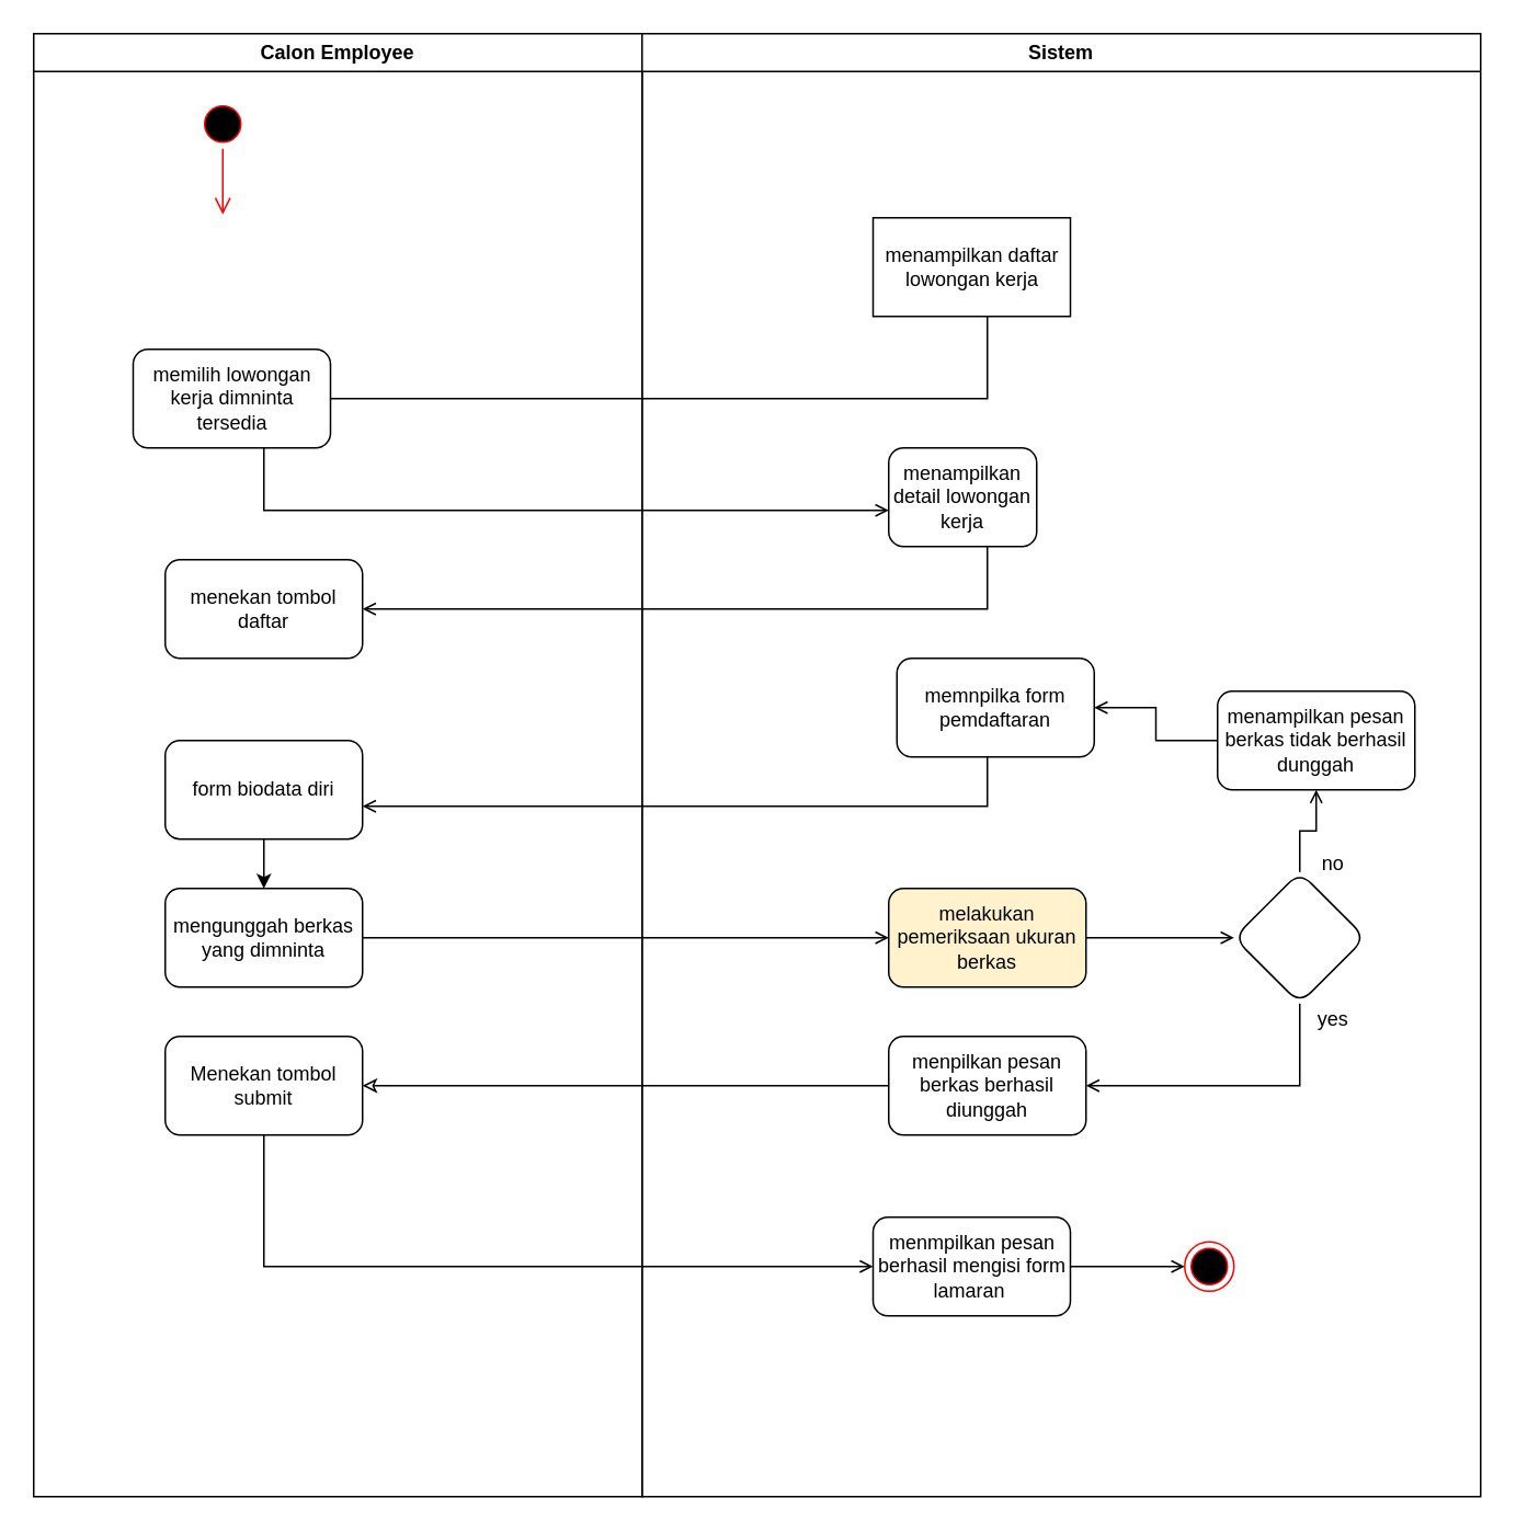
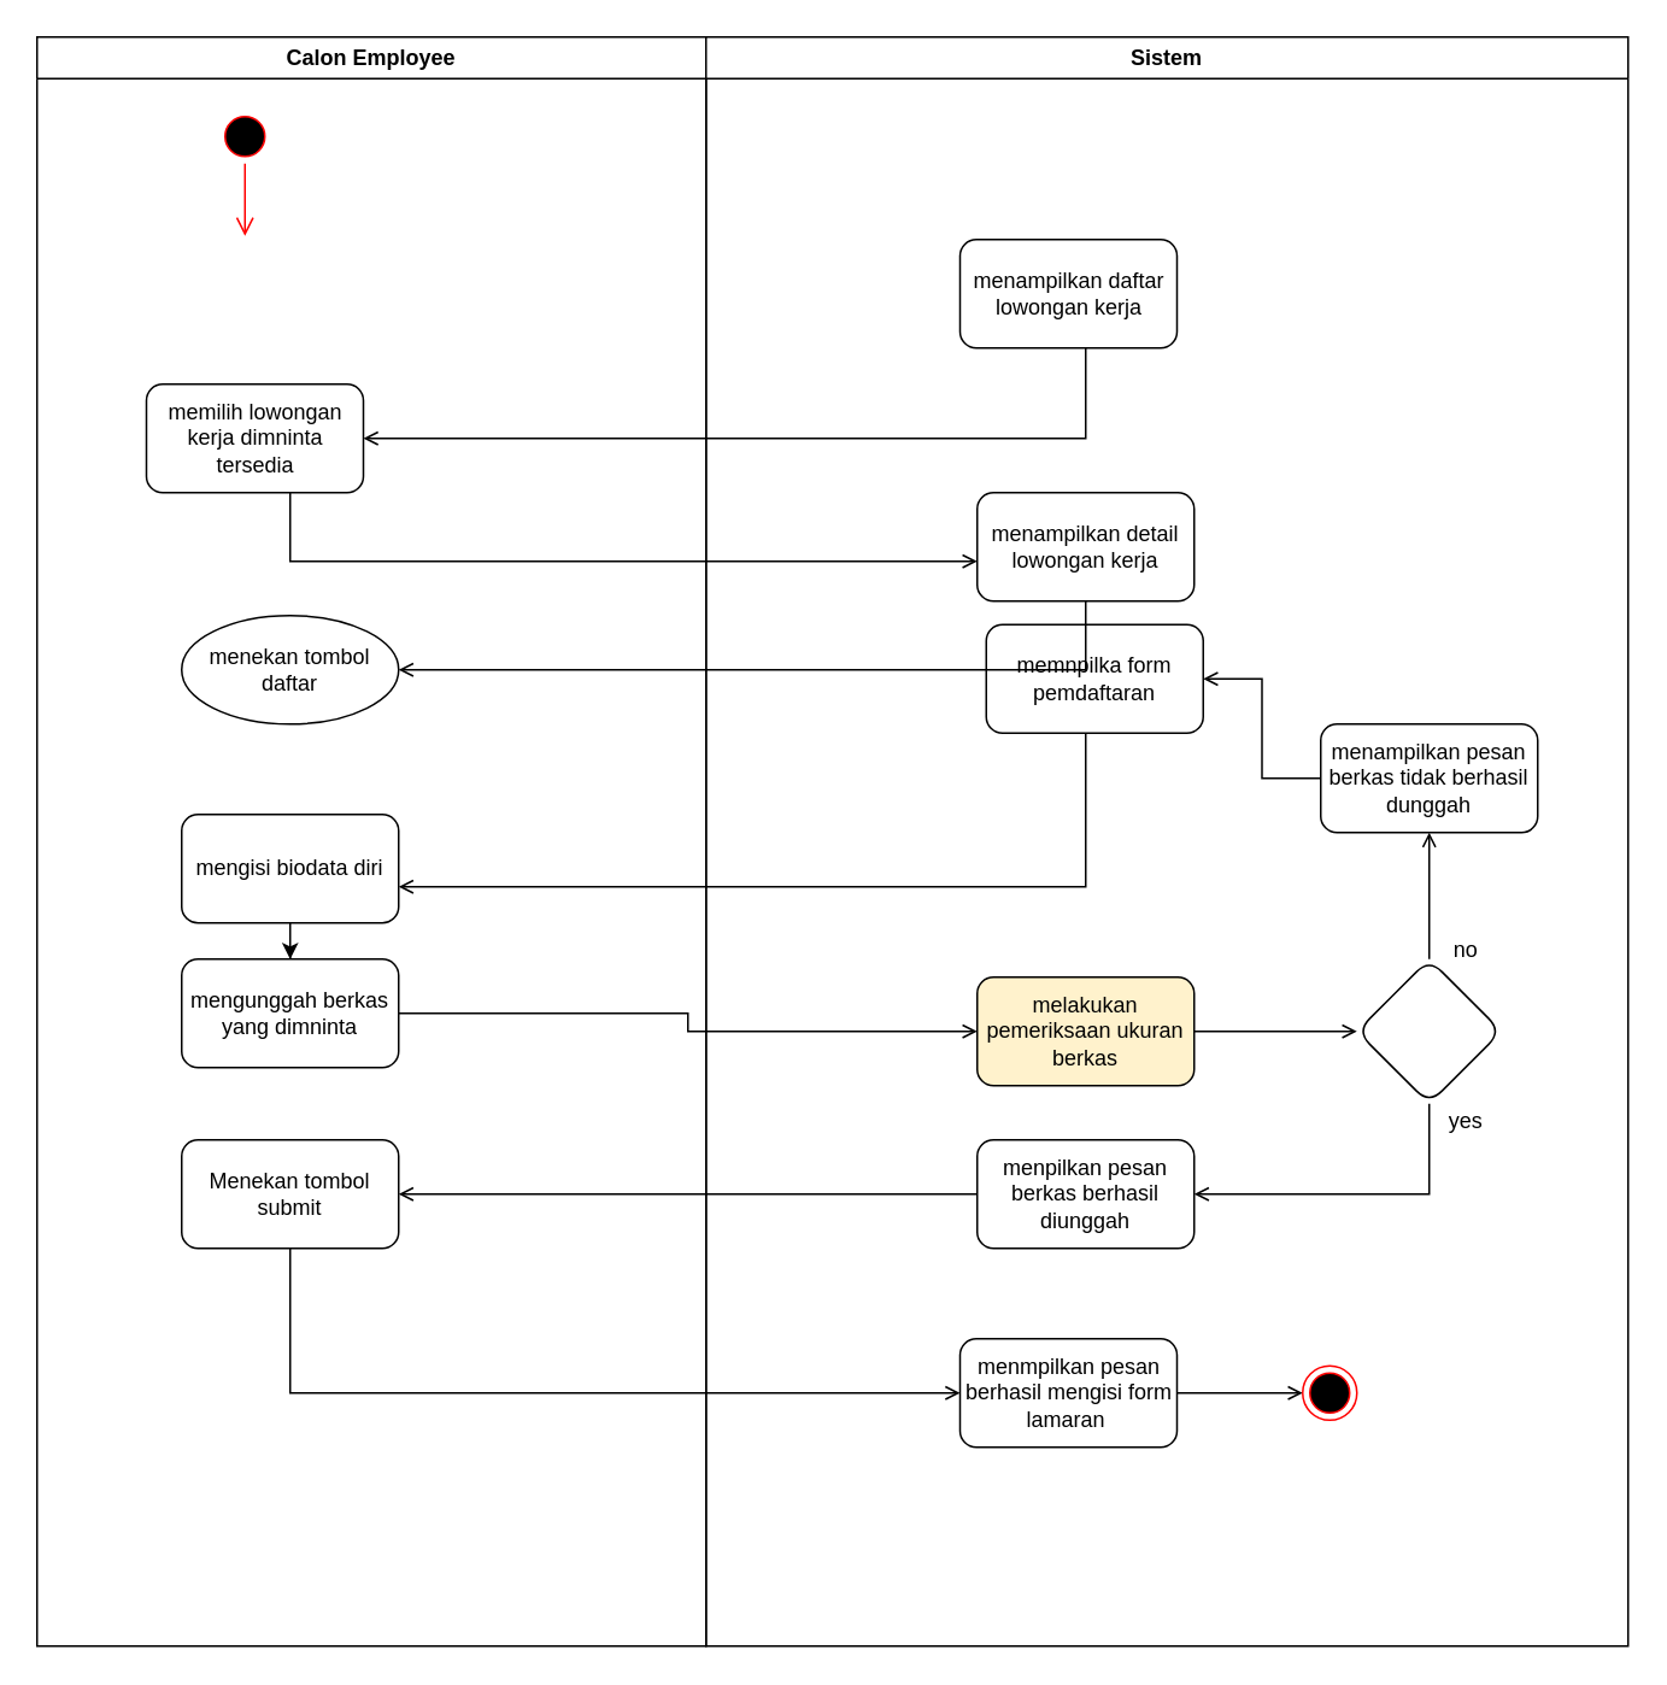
  <mxCell id="0" />
  <mxCell id="1" parent="0" />
  <mxCell id="2" value="Calon Employee" style="swimlane;whiteSpace=wrap;startSize=23;" parent="1" vertex="1"><mxGeometry x="20" y="20" width="370" height="890" as="geometry" /></mxCell>
  <mxCell id="3" value="" style="ellipse;shape=startState;fillColor=#000000;strokeColor=#ff0000;" parent="2" vertex="1"><mxGeometry x="100" y="40" width="30" height="30" as="geometry" /></mxCell>
  <mxCell id="4" value="" style="edgeStyle=elbowEdgeStyle;elbow=horizontal;verticalAlign=bottom;endArrow=open;endSize=8;strokeColor=#FF0000;endFill=1;rounded=0" parent="2" source="3" edge="1"><mxGeometry x="100" y="40" as="geometry"><mxPoint x="115.167" y="110" as="targetPoint" /></mxGeometry></mxCell>
  <mxCell id="5" value="memilih lowongan kerja dimninta tersedia" style="whiteSpace=wrap;html=1;fillColor=rgb(255, 255, 255);strokeColor=rgb(0, 0, 0);fontColor=rgb(0, 0, 0);rounded=1;" parent="2" vertex="1"><mxGeometry x="60.5" y="192" width="120" height="60" as="geometry" /></mxCell>
- <mxCell id="6" value="menekan tombol daftar" style="whiteSpace=wrap;html=1;fillColor=rgb(255, 255, 255);strokeColor=rgb(0, 0, 0);fontColor=rgb(0, 0, 0);rounded=1;" parent="2" vertex="1"><mxGeometry x="80" y="320" width="120" height="60" as="geometry" /></mxCell>
+ <mxCell id="6" value="menekan tombol daftar" style="ellipse;whiteSpace=wrap;html=1;fillColor=rgb(255, 255, 255);strokeColor=rgb(0, 0, 0);fontColor=rgb(0, 0, 0);" parent="2" vertex="1"><mxGeometry x="80" y="320" width="120" height="60" as="geometry" /></mxCell>
  <mxCell id="7" value="" style="edgeStyle=orthogonalEdgeStyle;rounded=0;orthogonalLoop=1;jettySize=auto;html=1;" parent="2" source="8" target="9" edge="1"><mxGeometry relative="1" as="geometry" /></mxCell>
- <mxCell id="8" value="form biodata diri" style="whiteSpace=wrap;html=1;fillColor=rgb(255, 255, 255);strokeColor=rgb(0, 0, 0);fontColor=rgb(0, 0, 0);rounded=1;" parent="2" vertex="1"><mxGeometry x="80" y="430" width="120" height="60" as="geometry" /></mxCell>
- <mxCell id="9" value="mengunggah berkas yang dimninta" style="whiteSpace=wrap;html=1;fillColor=rgb(255, 255, 255);strokeColor=rgb(0, 0, 0);fontColor=rgb(0, 0, 0);rounded=1;" parent="2" vertex="1"><mxGeometry x="80" y="520" width="120" height="60" as="geometry" /></mxCell>
+ <mxCell id="8" value="mengisi biodata diri" style="whiteSpace=wrap;html=1;fillColor=rgb(255, 255, 255);strokeColor=rgb(0, 0, 0);fontColor=rgb(0, 0, 0);rounded=1;" parent="2" vertex="1"><mxGeometry x="80" y="430" width="120" height="60" as="geometry" /></mxCell>
+ <mxCell id="9" value="mengunggah berkas yang dimninta" style="whiteSpace=wrap;html=1;fillColor=rgb(255, 255, 255);strokeColor=rgb(0, 0, 0);fontColor=rgb(0, 0, 0);rounded=1;" parent="2" vertex="1"><mxGeometry x="80" y="510" width="120" height="60" as="geometry" /></mxCell>
  <mxCell id="10" value="Menekan tombol submit" style="whiteSpace=wrap;html=1;fillColor=rgb(255, 255, 255);strokeColor=rgb(0, 0, 0);fontColor=rgb(0, 0, 0);rounded=1;" parent="2" vertex="1"><mxGeometry x="80" y="610" width="120" height="60" as="geometry" /></mxCell>
  <mxCell id="11" value="Sistem" style="swimlane;whiteSpace=wrap" parent="1" vertex="1"><mxGeometry x="390" y="20" width="510" height="890" as="geometry" /></mxCell>
- <mxCell id="12" value="menampilkan daftar lowongan kerja" style="whiteSpace=wrap;html=1;fillColor=rgb(255, 255, 255);strokeColor=rgb(0, 0, 0);fontColor=rgb(0, 0, 0);rounded=0;" parent="11" vertex="1"><mxGeometry x="140.5" y="112" width="120" height="60" as="geometry" /></mxCell>
- <mxCell id="13" value="menampilkan detail lowongan kerja" style="whiteSpace=wrap;html=1;fillColor=rgb(255, 255, 255);strokeColor=rgb(0, 0, 0);fontColor=rgb(0, 0, 0);rounded=1;" parent="11" vertex="1"><mxGeometry x="150" y="252" width="90" height="60" as="geometry" /></mxCell>
- <mxCell id="14" value="memnpilka form pemdaftaran" style="whiteSpace=wrap;html=1;fillColor=rgb(255, 255, 255);strokeColor=rgb(0, 0, 0);fontColor=rgb(0, 0, 0);rounded=1;" parent="11" vertex="1"><mxGeometry x="155" y="380" width="120" height="60" as="geometry" /></mxCell>
+ <mxCell id="12" value="menampilkan daftar lowongan kerja" style="whiteSpace=wrap;html=1;fillColor=rgb(255, 255, 255);strokeColor=rgb(0, 0, 0);fontColor=rgb(0, 0, 0);rounded=1;" parent="11" vertex="1"><mxGeometry x="140.5" y="112" width="120" height="60" as="geometry" /></mxCell>
+ <mxCell id="13" value="menampilkan detail lowongan kerja" style="whiteSpace=wrap;html=1;fillColor=rgb(255, 255, 255);strokeColor=rgb(0, 0, 0);fontColor=rgb(0, 0, 0);rounded=1;" parent="11" vertex="1"><mxGeometry x="150" y="252" width="120" height="60" as="geometry" /></mxCell>
+ <mxCell id="14" value="memnpilka form pemdaftaran" style="whiteSpace=wrap;html=1;fillColor=rgb(255, 255, 255);strokeColor=rgb(0, 0, 0);fontColor=rgb(0, 0, 0);rounded=1;" parent="11" vertex="1"><mxGeometry x="155" y="325" width="120" height="60" as="geometry" /></mxCell>
  <mxCell id="15" value="menpilkan pesan berkas berhasil diunggah" style="whiteSpace=wrap;html=1;fillColor=rgb(255, 255, 255);strokeColor=rgb(0, 0, 0);fontColor=rgb(0, 0, 0);rounded=1;" parent="11" vertex="1"><mxGeometry x="150" y="610" width="120" height="60" as="geometry" /></mxCell>
  <mxCell id="16" value="" style="edgeStyle=orthogonalEdgeStyle;rounded=0;orthogonalLoop=1;jettySize=auto;html=1;endArrow=open;endFill=0;" parent="11" source="17" target="20" edge="1"><mxGeometry relative="1" as="geometry" /></mxCell>
  <mxCell id="17" value="melakukan pemeriksaan ukuran berkas" style="rounded=1;whiteSpace=wrap;html=1;fillColor=#fff2cc;" parent="11" vertex="1"><mxGeometry x="150" y="520" width="120" height="60" as="geometry" /></mxCell>
  <mxCell id="18" style="edgeStyle=orthogonalEdgeStyle;rounded=0;orthogonalLoop=1;jettySize=auto;html=1;entryX=1;entryY=0.5;entryDx=0;entryDy=0;endArrow=open;endFill=0;" parent="11" source="20" target="15" edge="1"><mxGeometry relative="1" as="geometry"><Array as="points"><mxPoint x="400" y="640" /></Array></mxGeometry></mxCell>
  <mxCell id="19" value="" style="edgeStyle=orthogonalEdgeStyle;rounded=0;orthogonalLoop=1;jettySize=auto;html=1;endArrow=open;endFill=0;" parent="11" source="20" target="23" edge="1"><mxGeometry relative="1" as="geometry" /></mxCell>
  <mxCell id="20" value="" style="rhombus;whiteSpace=wrap;html=1;rounded=1;" parent="11" vertex="1"><mxGeometry x="360" y="510" width="80" height="80" as="geometry" /></mxCell>
  <mxCell id="21" value="no" style="text;html=1;align=center;verticalAlign=middle;resizable=0;points=[];autosize=1;strokeColor=none;fillColor=none;" parent="11" vertex="1"><mxGeometry x="400" y="490" width="40" height="30" as="geometry" /></mxCell>
  <mxCell id="22" value="" style="edgeStyle=orthogonalEdgeStyle;rounded=0;orthogonalLoop=1;jettySize=auto;html=1;endArrow=open;endFill=0;" parent="11" source="23" target="14" edge="1"><mxGeometry relative="1" as="geometry" /></mxCell>
- <mxCell id="23" value="menampilkan pesan berkas tidak berhasil dunggah" style="whiteSpace=wrap;html=1;rounded=1;" parent="11" vertex="1"><mxGeometry x="350" y="400" width="120" height="60" as="geometry" /></mxCell>
+ <mxCell id="23" value="menampilkan pesan berkas tidak berhasil dunggah" style="whiteSpace=wrap;html=1;rounded=1;" parent="11" vertex="1"><mxGeometry x="340" y="380" width="120" height="60" as="geometry" /></mxCell>
  <mxCell id="24" value="" style="edgeStyle=orthogonalEdgeStyle;rounded=0;orthogonalLoop=1;jettySize=auto;html=1;endArrow=open;endFill=0;" parent="11" source="25" target="26" edge="1"><mxGeometry relative="1" as="geometry" /></mxCell>
  <mxCell id="25" value="menmpilkan pesan berhasil mengisi form lamaran&amp;nbsp;" style="whiteSpace=wrap;html=1;fillColor=rgb(255, 255, 255);strokeColor=rgb(0, 0, 0);fontColor=rgb(0, 0, 0);rounded=1;" parent="11" vertex="1"><mxGeometry x="140.5" y="720" width="120" height="60" as="geometry" /></mxCell>
  <mxCell id="26" value="" style="ellipse;html=1;shape=endState;fillColor=#000000;strokeColor=#ff0000;" parent="11" vertex="1"><mxGeometry x="330" y="735" width="30" height="30" as="geometry" /></mxCell>
- <mxCell id="27" value="" style="edgeStyle=orthogonalEdgeStyle;rounded=0;orthogonalLoop=1;jettySize=auto;html=1;endArrow=none;endFill=0;" parent="1" source="12" target="5" edge="1"><mxGeometry relative="1" as="geometry"><Array as="points"><mxPoint x="600" y="242" /></Array></mxGeometry></mxCell>
+ <mxCell id="27" value="" style="edgeStyle=orthogonalEdgeStyle;rounded=0;orthogonalLoop=1;jettySize=auto;html=1;endArrow=open;endFill=0;" parent="1" source="12" target="5" edge="1"><mxGeometry relative="1" as="geometry"><Array as="points"><mxPoint x="600" y="242" /></Array></mxGeometry></mxCell>
  <mxCell id="28" value="" style="edgeStyle=orthogonalEdgeStyle;rounded=0;orthogonalLoop=1;jettySize=auto;html=1;endArrow=open;endFill=0;" parent="1" source="5" target="13" edge="1"><mxGeometry relative="1" as="geometry"><Array as="points"><mxPoint x="160" y="310" /></Array></mxGeometry></mxCell>
  <mxCell id="29" value="" style="edgeStyle=orthogonalEdgeStyle;rounded=0;orthogonalLoop=1;jettySize=auto;html=1;endArrow=open;endFill=0;" parent="1" source="13" target="6" edge="1"><mxGeometry relative="1" as="geometry"><Array as="points"><mxPoint x="600" y="370" /></Array></mxGeometry></mxCell>
  <mxCell id="30" value="" style="edgeStyle=orthogonalEdgeStyle;rounded=0;orthogonalLoop=1;jettySize=auto;html=1;endArrow=open;endFill=0;" parent="1" source="14" target="8" edge="1"><mxGeometry relative="1" as="geometry"><Array as="points"><mxPoint x="600" y="490" /></Array></mxGeometry></mxCell>
- <mxCell id="31" value="" style="edgeStyle=orthogonalEdgeStyle;rounded=0;orthogonalLoop=1;jettySize=auto;html=1;endArrow=classic;endFill=0;" parent="1" source="15" target="10" edge="1"><mxGeometry relative="1" as="geometry"><Array as="points"><mxPoint x="600" y="660" /></Array></mxGeometry></mxCell>
+ <mxCell id="31" value="" style="edgeStyle=orthogonalEdgeStyle;rounded=0;orthogonalLoop=1;jettySize=auto;html=1;endArrow=open;endFill=0;" parent="1" source="15" target="10" edge="1"><mxGeometry relative="1" as="geometry"><Array as="points"><mxPoint x="600" y="660" /></Array></mxGeometry></mxCell>
  <mxCell id="32" value="" style="edgeStyle=orthogonalEdgeStyle;rounded=0;orthogonalLoop=1;jettySize=auto;html=1;entryX=0;entryY=0.5;entryDx=0;entryDy=0;endArrow=open;endFill=0;" parent="1" source="9" target="17" edge="1"><mxGeometry relative="1" as="geometry"><mxPoint x="560" y="570" as="targetPoint" /></mxGeometry></mxCell>
  <mxCell id="33" value="yes" style="text;html=1;align=center;verticalAlign=middle;resizable=0;points=[];autosize=1;strokeColor=none;fillColor=none;" parent="1" vertex="1"><mxGeometry x="790" y="605" width="40" height="30" as="geometry" /></mxCell>
  <mxCell id="34" value="" style="edgeStyle=orthogonalEdgeStyle;rounded=0;orthogonalLoop=1;jettySize=auto;html=1;endArrow=open;endFill=0;" parent="1" source="10" target="25" edge="1"><mxGeometry relative="1" as="geometry"><Array as="points"><mxPoint x="160" y="770" /></Array></mxGeometry></mxCell>
